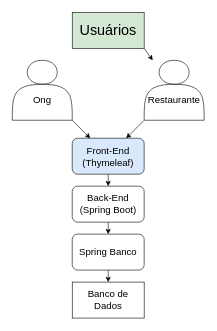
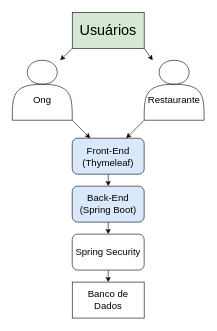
  <mxCell id="0" />
  <mxCell id="1" parent="0" />
  <mxCell id="2" value="&lt;font style=&quot;font-size: 24px;&quot;&gt;Usuários&lt;/font&gt;" style="rounded=0;whiteSpace=wrap;html=1;fillColor=#d5e8d4;" vertex="1" parent="1"><mxGeometry x="120" y="20" width="120" height="60" as="geometry" /></mxCell>
  <mxCell id="3" value="&lt;font style=&quot;font-size: 16px;&quot;&gt;Ong&lt;/font&gt;" style="shape=actor;whiteSpace=wrap;html=1;labelPosition=center;verticalLabelPosition=middle;align=center;verticalAlign=middle;labelBackgroundColor=none;labelBorderColor=none;spacingTop=30;" vertex="1" parent="1"><mxGeometry x="20" y="100" width="100" height="100" as="geometry" /></mxCell>
  <mxCell id="4" value="&lt;font style=&quot;font-size: 16px;&quot;&gt;Restaurante&lt;/font&gt;" style="shape=actor;whiteSpace=wrap;html=1;labelPosition=center;verticalLabelPosition=middle;align=center;verticalAlign=middle;labelBackgroundColor=none;labelBorderColor=none;spacingTop=30;" vertex="1" parent="1"><mxGeometry x="240" y="100" width="100" height="100" as="geometry" /></mxCell>
  <mxCell id="5" value="&lt;font style=&quot;font-size: 16px;&quot;&gt;Front-End (Thymeleaf)&lt;/font&gt;" style="rounded=1;whiteSpace=wrap;html=1;fillColor=#dae8fc;" vertex="1" parent="1"><mxGeometry x="120" y="230" width="120" height="60" as="geometry" /></mxCell>
- <mxCell id="6" value="&lt;font style=&quot;font-size: 16px;&quot;&gt;Back-End (Spring Boot)&lt;/font&gt;" style="rounded=1;whiteSpace=wrap;html=1;" vertex="1" parent="1"><mxGeometry x="120" y="310" width="120" height="60" as="geometry" /></mxCell>
- <mxCell id="7" value="&lt;font style=&quot;font-size: 16px;&quot;&gt;Spring Banco&lt;/font&gt;" style="rounded=1;whiteSpace=wrap;html=1;" vertex="1" parent="1"><mxGeometry x="120" y="390" width="120" height="60" as="geometry" /></mxCell>
+ <mxCell id="6" value="&lt;font style=&quot;font-size: 16px;&quot;&gt;Back-End (Spring Boot)&lt;/font&gt;" style="rounded=1;whiteSpace=wrap;html=1;fillColor=#dae8fc;" vertex="1" parent="1"><mxGeometry x="120" y="310" width="120" height="60" as="geometry" /></mxCell>
+ <mxCell id="7" value="&lt;font style=&quot;font-size: 16px;&quot;&gt;Spring Security&lt;/font&gt;" style="rounded=1;whiteSpace=wrap;html=1;" vertex="1" parent="1"><mxGeometry x="120" y="390" width="120" height="60" as="geometry" /></mxCell>
  <mxCell id="8" value="&lt;font style=&quot;font-size: 16px;&quot;&gt;Banco de Dados&lt;/font&gt;" style="whiteSpace=wrap;html=1;rounded=0;" vertex="1" parent="1"><mxGeometry x="120" y="470" width="120" height="60" as="geometry" /></mxCell>
+ <mxCell id="9" value="" style="endArrow=classic;html=1;rounded=0;exitX=0;exitY=1;exitDx=0;exitDy=0;" edge="1" parent="1" source="2" target="3"><mxGeometry width="50" height="50" relative="1" as="geometry"><mxPoint x="190" y="300" as="sourcePoint" /><mxPoint x="340" y="260" as="targetPoint" /><Array as="points"><mxPoint x="100" y="100" /></Array></mxGeometry></mxCell>
  <mxCell id="10" value="" style="endArrow=classic;html=1;rounded=0;" edge="1" parent="1" target="4"><mxGeometry width="50" height="50" relative="1" as="geometry"><mxPoint x="240" y="80" as="sourcePoint" /><mxPoint x="290" y="30" as="targetPoint" /></mxGeometry></mxCell>
  <mxCell id="11" value="" style="endArrow=classic;html=1;rounded=0;entryX=0.25;entryY=0;entryDx=0;entryDy=0;" edge="1" parent="1" target="5"><mxGeometry width="50" height="50" relative="1" as="geometry"><mxPoint x="120" y="200" as="sourcePoint" /><mxPoint x="170" y="150" as="targetPoint" /></mxGeometry></mxCell>
  <mxCell id="12" value="" style="endArrow=classic;html=1;rounded=0;entryX=0.75;entryY=0;entryDx=0;entryDy=0;" edge="1" parent="1" target="5"><mxGeometry width="50" height="50" relative="1" as="geometry"><mxPoint x="240" y="200" as="sourcePoint" /><mxPoint x="290" y="150" as="targetPoint" /></mxGeometry></mxCell>
  <mxCell id="13" value="" style="endArrow=classic;html=1;rounded=0;entryX=0.5;entryY=0;entryDx=0;entryDy=0;" edge="1" parent="1" target="6"><mxGeometry width="50" height="50" relative="1" as="geometry"><mxPoint x="180" y="290" as="sourcePoint" /><mxPoint x="230" y="240" as="targetPoint" /></mxGeometry></mxCell>
  <mxCell id="14" value="" style="endArrow=classic;html=1;rounded=0;" edge="1" parent="1" target="7"><mxGeometry width="50" height="50" relative="1" as="geometry"><mxPoint x="180" y="370" as="sourcePoint" /><mxPoint x="230" y="320" as="targetPoint" /></mxGeometry></mxCell>
  <mxCell id="15" value="" style="endArrow=classic;html=1;rounded=0;" edge="1" parent="1" target="8"><mxGeometry width="50" height="50" relative="1" as="geometry"><mxPoint x="180" y="450" as="sourcePoint" /><mxPoint x="230" y="400" as="targetPoint" /></mxGeometry></mxCell>
